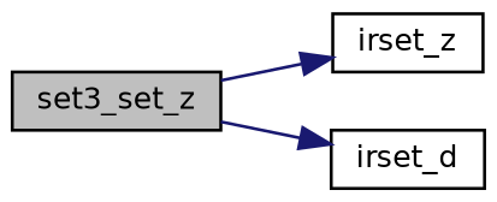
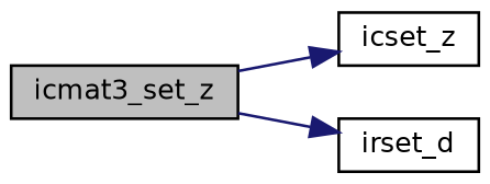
  digraph {
    rankdir=LR
    node [color=black fillcolor=white fontname=Helvetica fontsize=10 shape=record style=filled]
    edge [color=midnightblue fontname=Helvetica fontsize=10 labelfontname=Helvetica labelfontsize=10 style=solid]
-   n1 [fillcolor=grey75 fontcolor=black height=0.2 label=set3_set_z width=0.4]
-   n2 [height=0.2 label=irset_z width=0.4]
+   n1 [fillcolor=grey75 fontcolor=black height=0.2 label=icmat3_set_z width=0.4]
+   n2 [height=0.2 label=icset_z width=0.4]
    n3 [height=0.2 label=irset_d width=0.4]
    n1 -> n2
    n1 -> n3
  }
